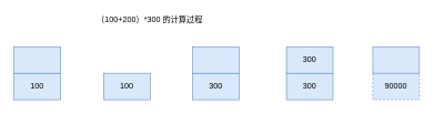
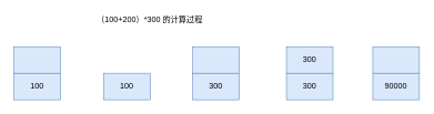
  <mxCell id="0" />
  <mxCell id="1" parent="0" />
  <mxCell id="2" value="（100+200）*300 的计算过程" style="text;html=1;align=center;verticalAlign=middle;resizable=0;points=[];autosize=1;strokeColor=none;" vertex="1" parent="1"><mxGeometry x="139" y="20" width="170" height="20" as="geometry" /></mxCell>
  <mxCell id="3" value="100" style="rounded=0;whiteSpace=wrap;html=1;fillColor=#dae8fc;strokeColor=#6c8ebf;" vertex="1" parent="1"><mxGeometry x="20" y="110" width="70" height="40" as="geometry" /></mxCell>
  <mxCell id="4" value="" style="rounded=0;whiteSpace=wrap;html=1;fillColor=#dae8fc;strokeColor=#6c8ebf;" vertex="1" parent="1"><mxGeometry x="20" y="70" width="70" height="40" as="geometry" /></mxCell>
  <mxCell id="5" value="100" style="rounded=0;whiteSpace=wrap;html=1;fillColor=#dae8fc;strokeColor=#6c8ebf;" vertex="1" parent="1"><mxGeometry x="155" y="110" width="70" height="40" as="geometry" /></mxCell>
  <mxCell id="6" value="300" style="rounded=0;whiteSpace=wrap;html=1;fillColor=#dae8fc;strokeColor=#6c8ebf;" vertex="1" parent="1"><mxGeometry x="289" y="110" width="70" height="40" as="geometry" /></mxCell>
  <mxCell id="7" value="" style="rounded=0;whiteSpace=wrap;html=1;fillColor=#dae8fc;strokeColor=#6c8ebf;" vertex="1" parent="1"><mxGeometry x="289" y="70" width="70" height="40" as="geometry" /></mxCell>
  <mxCell id="8" value="300" style="rounded=0;whiteSpace=wrap;html=1;fillColor=#dae8fc;strokeColor=#6c8ebf;" vertex="1" parent="1"><mxGeometry x="430" y="110" width="70" height="40" as="geometry" /></mxCell>
  <mxCell id="9" value="300" style="rounded=0;whiteSpace=wrap;html=1;fillColor=#dae8fc;strokeColor=#6c8ebf;" vertex="1" parent="1"><mxGeometry x="430" y="70" width="70" height="40" as="geometry" /></mxCell>
- <mxCell id="10" value="90000" style="rounded=0;whiteSpace=wrap;html=1;fillColor=#dae8fc;strokeColor=#6c8ebf;dashed=1;" vertex="1" parent="1"><mxGeometry x="560" y="110" width="70" height="40" as="geometry" /></mxCell>
+ <mxCell id="10" value="90000" style="rounded=0;whiteSpace=wrap;html=1;fillColor=#dae8fc;strokeColor=#6c8ebf;" vertex="1" parent="1"><mxGeometry x="560" y="110" width="70" height="40" as="geometry" /></mxCell>
  <mxCell id="11" value="" style="rounded=0;whiteSpace=wrap;html=1;fillColor=#dae8fc;strokeColor=#6c8ebf;" vertex="1" parent="1"><mxGeometry x="560" y="70" width="70" height="40" as="geometry" /></mxCell>
